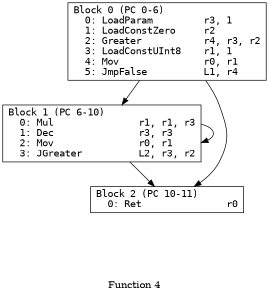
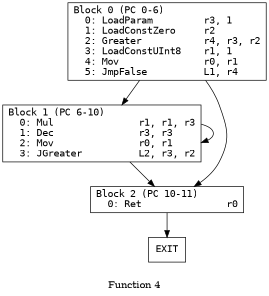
  digraph {
    color=lightgrey
    label="Function 4"
    rankdir=TB
    style=filled
    node [fontname=monospace shape=box]
    n1 [label="Block 0 (PC 0-6)\l  0: LoadParam         r3, 1\l  1: LoadConstZero     r2\l  2: Greater           r4, r3, r2\l  3: LoadConstUInt8    r1, 1\l  4: Mov               r0, r1\l  5: JmpFalse          L1, r4\l"]
    n2 [label="Block 1 (PC 6-10)\l  0: Mul               r1, r1, r3\l  1: Dec               r3, r3\l  2: Mov               r0, r1\l  3: JGreater          L2, r3, r2\l"]
    n3 [label="Block 2 (PC 10-11)\l  0: Ret               r0\l"]
+   n4 [label=EXIT]
    n1 -> n2
    n1 -> n3
    n2 -> n2
    n2 -> n3
+   n3 -> n4
  }
